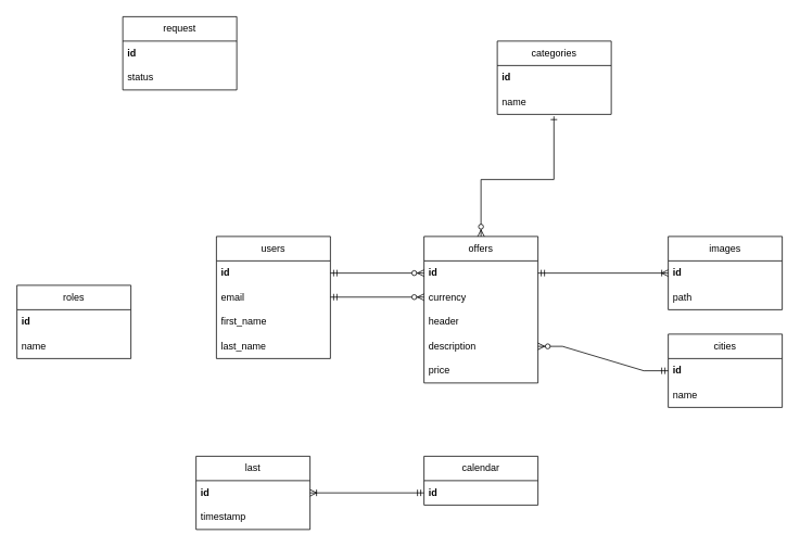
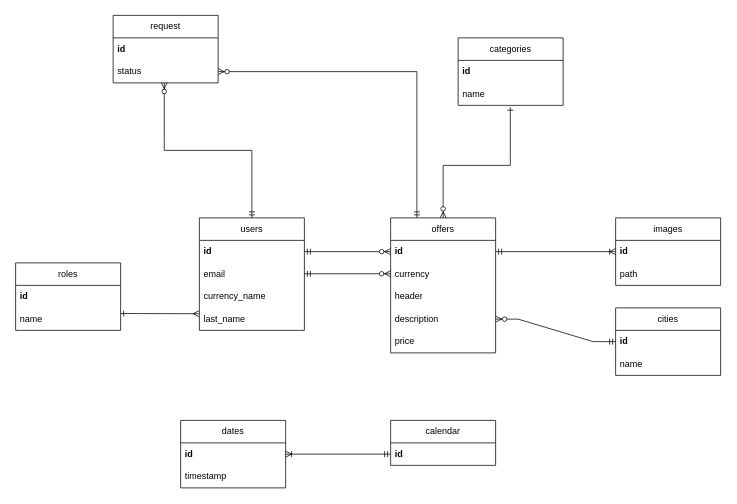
  <mxCell id="0" />
  <mxCell id="1" parent="0" />
  <mxCell id="2" value="roles" style="swimlane;fontStyle=0;childLayout=stackLayout;horizontal=1;startSize=30;horizontalStack=0;resizeParent=1;resizeParentMax=0;resizeLast=0;collapsible=1;marginBottom=0;whiteSpace=wrap;html=1;" parent="1" vertex="1"><mxGeometry x="20" y="350" width="140" height="90" as="geometry" /></mxCell>
  <mxCell id="3" value="&lt;b&gt;id &lt;/b&gt;" style="text;strokeColor=none;fillColor=none;align=left;verticalAlign=middle;spacingLeft=4;spacingRight=4;overflow=hidden;points=[[0,0.5],[1,0.5]];portConstraint=eastwest;rotatable=0;whiteSpace=wrap;html=1;" parent="2" vertex="1"><mxGeometry y="30" width="140" height="30" as="geometry" /></mxCell>
  <mxCell id="4" value="name" style="text;strokeColor=none;fillColor=none;align=left;verticalAlign=middle;spacingLeft=4;spacingRight=4;overflow=hidden;points=[[0,0.5],[1,0.5]];portConstraint=eastwest;rotatable=0;whiteSpace=wrap;html=1;" parent="2" vertex="1"><mxGeometry y="60" width="140" height="30" as="geometry" /></mxCell>
  <mxCell id="5" value="users" style="swimlane;fontStyle=0;childLayout=stackLayout;horizontal=1;startSize=30;horizontalStack=0;resizeParent=1;resizeParentMax=0;resizeLast=0;collapsible=1;marginBottom=0;whiteSpace=wrap;html=1;" parent="1" vertex="1"><mxGeometry x="265" y="290" width="140" height="150" as="geometry" /></mxCell>
  <mxCell id="6" value="&lt;b&gt;id &lt;/b&gt;" style="text;strokeColor=none;fillColor=none;align=left;verticalAlign=middle;spacingLeft=4;spacingRight=4;overflow=hidden;points=[[0,0.5],[1,0.5]];portConstraint=eastwest;rotatable=0;whiteSpace=wrap;html=1;" parent="5" vertex="1"><mxGeometry y="30" width="140" height="30" as="geometry" /></mxCell>
  <mxCell id="7" value="email" style="text;strokeColor=none;fillColor=none;align=left;verticalAlign=middle;spacingLeft=4;spacingRight=4;overflow=hidden;points=[[0,0.5],[1,0.5]];portConstraint=eastwest;rotatable=0;whiteSpace=wrap;html=1;" parent="5" vertex="1"><mxGeometry y="60" width="140" height="30" as="geometry" /></mxCell>
- <mxCell id="8" value="first_name" style="text;strokeColor=none;fillColor=none;align=left;verticalAlign=middle;spacingLeft=4;spacingRight=4;overflow=hidden;points=[[0,0.5],[1,0.5]];portConstraint=eastwest;rotatable=0;whiteSpace=wrap;html=1;" parent="5" vertex="1"><mxGeometry y="90" width="140" height="30" as="geometry" /></mxCell>
+ <mxCell id="8" value="currency_name" style="text;strokeColor=none;fillColor=none;align=left;verticalAlign=middle;spacingLeft=4;spacingRight=4;overflow=hidden;points=[[0,0.5],[1,0.5]];portConstraint=eastwest;rotatable=0;whiteSpace=wrap;html=1;" parent="5" vertex="1"><mxGeometry y="90" width="140" height="30" as="geometry" /></mxCell>
  <mxCell id="9" value="last_name" style="text;strokeColor=none;fillColor=none;align=left;verticalAlign=middle;spacingLeft=4;spacingRight=4;overflow=hidden;points=[[0,0.5],[1,0.5]];portConstraint=eastwest;rotatable=0;whiteSpace=wrap;html=1;" parent="5" vertex="1"><mxGeometry y="120" width="140" height="30" as="geometry" /></mxCell>
  <mxCell id="10" value="offers" style="swimlane;fontStyle=0;childLayout=stackLayout;horizontal=1;startSize=30;horizontalStack=0;resizeParent=1;resizeParentMax=0;resizeLast=0;collapsible=1;marginBottom=0;whiteSpace=wrap;html=1;" parent="1" vertex="1"><mxGeometry x="520" y="290" width="140" height="180" as="geometry" /></mxCell>
  <mxCell id="11" value="&lt;b&gt;id &lt;/b&gt;" style="text;strokeColor=none;fillColor=none;align=left;verticalAlign=middle;spacingLeft=4;spacingRight=4;overflow=hidden;points=[[0,0.5],[1,0.5]];portConstraint=eastwest;rotatable=0;whiteSpace=wrap;html=1;" parent="10" vertex="1"><mxGeometry y="30" width="140" height="30" as="geometry" /></mxCell>
  <mxCell id="12" value="currency " style="text;strokeColor=none;fillColor=none;align=left;verticalAlign=middle;spacingLeft=4;spacingRight=4;overflow=hidden;points=[[0,0.5],[1,0.5]];portConstraint=eastwest;rotatable=0;whiteSpace=wrap;html=1;" parent="10" vertex="1"><mxGeometry y="60" width="140" height="30" as="geometry" /></mxCell>
  <mxCell id="13" value="header" style="text;strokeColor=none;fillColor=none;align=left;verticalAlign=middle;spacingLeft=4;spacingRight=4;overflow=hidden;points=[[0,0.5],[1,0.5]];portConstraint=eastwest;rotatable=0;whiteSpace=wrap;html=1;" parent="10" vertex="1"><mxGeometry y="90" width="140" height="30" as="geometry" /></mxCell>
  <mxCell id="14" value="description" style="text;strokeColor=none;fillColor=none;align=left;verticalAlign=middle;spacingLeft=4;spacingRight=4;overflow=hidden;points=[[0,0.5],[1,0.5]];portConstraint=eastwest;rotatable=0;whiteSpace=wrap;html=1;" parent="10" vertex="1"><mxGeometry y="120" width="140" height="30" as="geometry" /></mxCell>
  <mxCell id="15" value="price" style="text;strokeColor=none;fillColor=none;align=left;verticalAlign=middle;spacingLeft=4;spacingRight=4;overflow=hidden;points=[[0,0.5],[1,0.5]];portConstraint=eastwest;rotatable=0;whiteSpace=wrap;html=1;" parent="10" vertex="1"><mxGeometry y="150" width="140" height="30" as="geometry" /></mxCell>
  <mxCell id="16" value="calendar" style="swimlane;fontStyle=0;childLayout=stackLayout;horizontal=1;startSize=30;horizontalStack=0;resizeParent=1;resizeParentMax=0;resizeLast=0;collapsible=1;marginBottom=0;whiteSpace=wrap;html=1;" parent="1" vertex="1"><mxGeometry x="520" y="560" width="140" height="60" as="geometry" /></mxCell>
  <mxCell id="17" value="&lt;b&gt;id &lt;/b&gt;" style="text;strokeColor=none;fillColor=none;align=left;verticalAlign=middle;spacingLeft=4;spacingRight=4;overflow=hidden;points=[[0,0.5],[1,0.5]];portConstraint=eastwest;rotatable=0;whiteSpace=wrap;html=1;" parent="16" vertex="1"><mxGeometry y="30" width="140" height="30" as="geometry" /></mxCell>
- <mxCell id="18" value="last" style="swimlane;fontStyle=0;childLayout=stackLayout;horizontal=1;startSize=30;horizontalStack=0;resizeParent=1;resizeParentMax=0;resizeLast=0;collapsible=1;marginBottom=0;whiteSpace=wrap;html=1;" parent="1" vertex="1"><mxGeometry x="240" y="560" width="140" height="90" as="geometry" /></mxCell>
+ <mxCell id="18" value="dates" style="swimlane;fontStyle=0;childLayout=stackLayout;horizontal=1;startSize=30;horizontalStack=0;resizeParent=1;resizeParentMax=0;resizeLast=0;collapsible=1;marginBottom=0;whiteSpace=wrap;html=1;" parent="1" vertex="1"><mxGeometry x="240" y="560" width="140" height="90" as="geometry" /></mxCell>
  <mxCell id="19" value="&lt;b&gt;id &lt;/b&gt;" style="text;strokeColor=none;fillColor=none;align=left;verticalAlign=middle;spacingLeft=4;spacingRight=4;overflow=hidden;points=[[0,0.5],[1,0.5]];portConstraint=eastwest;rotatable=0;whiteSpace=wrap;html=1;" parent="18" vertex="1"><mxGeometry y="30" width="140" height="30" as="geometry" /></mxCell>
  <mxCell id="20" value="timestamp" style="text;strokeColor=none;fillColor=none;align=left;verticalAlign=middle;spacingLeft=4;spacingRight=4;overflow=hidden;points=[[0,0.5],[1,0.5]];portConstraint=eastwest;rotatable=0;whiteSpace=wrap;html=1;" parent="18" vertex="1"><mxGeometry y="60" width="140" height="30" as="geometry" /></mxCell>
  <mxCell id="21" value="cities" style="swimlane;fontStyle=0;childLayout=stackLayout;horizontal=1;startSize=30;horizontalStack=0;resizeParent=1;resizeParentMax=0;resizeLast=0;collapsible=1;marginBottom=0;whiteSpace=wrap;html=1;" parent="1" vertex="1"><mxGeometry x="820" y="410" width="140" height="90" as="geometry" /></mxCell>
  <mxCell id="22" value="&lt;b&gt;id &lt;/b&gt;" style="text;strokeColor=none;fillColor=none;align=left;verticalAlign=middle;spacingLeft=4;spacingRight=4;overflow=hidden;points=[[0,0.5],[1,0.5]];portConstraint=eastwest;rotatable=0;whiteSpace=wrap;html=1;" parent="21" vertex="1"><mxGeometry y="30" width="140" height="30" as="geometry" /></mxCell>
  <mxCell id="23" value="name&amp;nbsp;" style="text;strokeColor=none;fillColor=none;align=left;verticalAlign=middle;spacingLeft=4;spacingRight=4;overflow=hidden;points=[[0,0.5],[1,0.5]];portConstraint=eastwest;rotatable=0;whiteSpace=wrap;html=1;" parent="21" vertex="1"><mxGeometry y="60" width="140" height="30" as="geometry" /></mxCell>
  <mxCell id="24" value="images" style="swimlane;fontStyle=0;childLayout=stackLayout;horizontal=1;startSize=30;horizontalStack=0;resizeParent=1;resizeParentMax=0;resizeLast=0;collapsible=1;marginBottom=0;whiteSpace=wrap;html=1;" parent="1" vertex="1"><mxGeometry x="820" y="290" width="140" height="90" as="geometry" /></mxCell>
  <mxCell id="25" value="&lt;b&gt;id &lt;/b&gt;" style="text;strokeColor=none;fillColor=none;align=left;verticalAlign=middle;spacingLeft=4;spacingRight=4;overflow=hidden;points=[[0,0.5],[1,0.5]];portConstraint=eastwest;rotatable=0;whiteSpace=wrap;html=1;" parent="24" vertex="1"><mxGeometry y="30" width="140" height="30" as="geometry" /></mxCell>
  <mxCell id="26" value="path" style="text;strokeColor=none;fillColor=none;align=left;verticalAlign=middle;spacingLeft=4;spacingRight=4;overflow=hidden;points=[[0,0.5],[1,0.5]];portConstraint=eastwest;rotatable=0;whiteSpace=wrap;html=1;" parent="24" vertex="1"><mxGeometry y="60" width="140" height="30" as="geometry" /></mxCell>
  <mxCell id="27" value="categories" style="swimlane;fontStyle=0;childLayout=stackLayout;horizontal=1;startSize=30;horizontalStack=0;resizeParent=1;resizeParentMax=0;resizeLast=0;collapsible=1;marginBottom=0;whiteSpace=wrap;html=1;" parent="1" vertex="1"><mxGeometry x="610" y="50" width="140" height="90" as="geometry" /></mxCell>
  <mxCell id="28" value="&lt;b&gt;id &lt;/b&gt;" style="text;strokeColor=none;fillColor=none;align=left;verticalAlign=middle;spacingLeft=4;spacingRight=4;overflow=hidden;points=[[0,0.5],[1,0.5]];portConstraint=eastwest;rotatable=0;whiteSpace=wrap;html=1;" parent="27" vertex="1"><mxGeometry y="30" width="140" height="30" as="geometry" /></mxCell>
  <mxCell id="29" value="name" style="text;strokeColor=none;fillColor=none;align=left;verticalAlign=middle;spacingLeft=4;spacingRight=4;overflow=hidden;points=[[0,0.5],[1,0.5]];portConstraint=eastwest;rotatable=0;whiteSpace=wrap;html=1;" parent="27" vertex="1"><mxGeometry y="60" width="140" height="30" as="geometry" /></mxCell>
+ <mxCell id="30" value="" style="fontSize=12;html=1;endArrow=ERmany;startArrow=ERone;rounded=0;entryX=-0.003;entryY=0.26;entryDx=0;entryDy=0;exitX=1;exitY=0.75;exitDx=0;exitDy=0;entryPerimeter=0;startFill=0;" parent="1" source="2" target="9" edge="1"><mxGeometry width="100" height="100" relative="1" as="geometry"><mxPoint x="120" y="480" as="sourcePoint" /><mxPoint x="220" y="380" as="targetPoint" /></mxGeometry></mxCell>
  <mxCell id="31" value="" style="fontSize=12;html=1;endArrow=ERoneToMany;startArrow=ERmandOne;rounded=0;entryX=1;entryY=0.5;entryDx=0;entryDy=0;exitX=0;exitY=0.5;exitDx=0;exitDy=0;" parent="1" source="17" target="18" edge="1"><mxGeometry width="100" height="100" relative="1" as="geometry"><mxPoint x="390" y="720" as="sourcePoint" /><mxPoint x="490" y="620" as="targetPoint" /></mxGeometry></mxCell>
  <mxCell id="32" value="" style="fontSize=12;html=1;endArrow=ERoneToMany;startArrow=ERmandOne;rounded=0;exitX=1;exitY=0.5;exitDx=0;exitDy=0;entryX=0;entryY=0.5;entryDx=0;entryDy=0;" parent="1" source="11" target="25" edge="1"><mxGeometry width="100" height="100" relative="1" as="geometry"><mxPoint x="700" y="430" as="sourcePoint" /><mxPoint x="800" y="330" as="targetPoint" /></mxGeometry></mxCell>
  <mxCell id="33" value="" style="edgeStyle=entityRelationEdgeStyle;fontSize=12;html=1;endArrow=ERzeroToMany;startArrow=ERmandOne;rounded=0;exitX=0;exitY=0.5;exitDx=0;exitDy=0;entryX=1;entryY=0.5;entryDx=0;entryDy=0;" parent="1" source="22" target="14" edge="1"><mxGeometry width="100" height="100" relative="1" as="geometry"><mxPoint x="710" y="610" as="sourcePoint" /><mxPoint x="870" y="670" as="targetPoint" /></mxGeometry></mxCell>
  <mxCell id="34" value="" style="fontSize=12;html=1;endArrow=ERone;startArrow=ERzeroToMany;rounded=0;exitX=0.5;exitY=0;exitDx=0;exitDy=0;entryX=0.497;entryY=1.081;entryDx=0;entryDy=0;entryPerimeter=0;edgeStyle=orthogonalEdgeStyle;endFill=0;" parent="1" source="10" target="29" edge="1"><mxGeometry width="100" height="100" relative="1" as="geometry"><mxPoint x="690" y="250" as="sourcePoint" /><mxPoint x="790" y="150" as="targetPoint" /><Array as="points"><mxPoint x="590" y="220" /><mxPoint x="680" y="220" /></Array></mxGeometry></mxCell>
  <mxCell id="35" value="" style="fontSize=12;html=1;endArrow=ERzeroToMany;startArrow=ERmandOne;rounded=0;entryX=0;entryY=0.5;entryDx=0;entryDy=0;exitX=1;exitY=0.5;exitDx=0;exitDy=0;" parent="1" source="6" target="11" edge="1"><mxGeometry width="100" height="100" relative="1" as="geometry"><mxPoint x="850" y="630" as="sourcePoint" /><mxPoint x="950" y="530" as="targetPoint" /></mxGeometry></mxCell>
  <mxCell id="36" value="request" style="swimlane;fontStyle=0;childLayout=stackLayout;horizontal=1;startSize=30;horizontalStack=0;resizeParent=1;resizeParentMax=0;resizeLast=0;collapsible=1;marginBottom=0;whiteSpace=wrap;html=1;" parent="1" vertex="1"><mxGeometry x="150" y="20" width="140" height="90" as="geometry" /></mxCell>
  <mxCell id="37" value="&lt;b&gt;id &lt;/b&gt;" style="text;strokeColor=none;fillColor=none;align=left;verticalAlign=middle;spacingLeft=4;spacingRight=4;overflow=hidden;points=[[0,0.5],[1,0.5]];portConstraint=eastwest;rotatable=0;whiteSpace=wrap;html=1;" parent="36" vertex="1"><mxGeometry y="30" width="140" height="30" as="geometry" /></mxCell>
  <mxCell id="38" value="status " style="text;strokeColor=none;fillColor=none;align=left;verticalAlign=middle;spacingLeft=4;spacingRight=4;overflow=hidden;points=[[0,0.5],[1,0.5]];portConstraint=eastwest;rotatable=0;whiteSpace=wrap;html=1;" parent="36" vertex="1"><mxGeometry y="60" width="140" height="30" as="geometry" /></mxCell>
+ <mxCell id="39" value="" style="fontSize=12;html=1;endArrow=ERzeroToMany;startArrow=ERmandOne;rounded=0;entryX=0.487;entryY=0.986;entryDx=0;entryDy=0;entryPerimeter=0;exitX=0.5;exitY=0;exitDx=0;exitDy=0;edgeStyle=orthogonalEdgeStyle;" parent="1" source="5" target="38" edge="1"><mxGeometry width="100" height="100" relative="1" as="geometry"><mxPoint x="850" y="630" as="sourcePoint" /><mxPoint x="950" y="530" as="targetPoint" /></mxGeometry></mxCell>
+ <mxCell id="40" value="" style="fontSize=12;html=1;endArrow=ERzeroToMany;startArrow=ERmandOne;rounded=0;entryX=1;entryY=0.5;entryDx=0;entryDy=0;exitX=0.25;exitY=0;exitDx=0;exitDy=0;edgeStyle=orthogonalEdgeStyle;" parent="1" source="10" target="38" edge="1"><mxGeometry width="100" height="100" relative="1" as="geometry"><mxPoint x="492" y="270" as="sourcePoint" /><mxPoint x="490" y="180" as="targetPoint" /></mxGeometry></mxCell>
  <mxCell id="41" value="" style="fontSize=12;html=1;endArrow=ERzeroToMany;startArrow=ERmandOne;rounded=0;entryX=0;entryY=0.5;entryDx=0;entryDy=0;exitX=1;exitY=0.5;exitDx=0;exitDy=0;" parent="1" edge="1"><mxGeometry width="100" height="100" relative="1" as="geometry"><mxPoint x="405" y="364.5" as="sourcePoint" /><mxPoint x="520" y="364.5" as="targetPoint" /></mxGeometry></mxCell>
